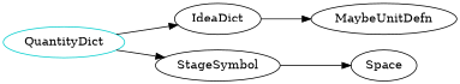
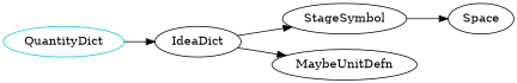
  digraph {
    rankdir=LR
    n1 [color=cyan3 label=QuantityDict shape=oval]
    IdeaDict
    StageSymbol
    MaybeUnitDefn
    Space
    n1 -> IdeaDict
-   n1 -> StageSymbol
+   IdeaDict -> StageSymbol
    IdeaDict -> MaybeUnitDefn
    StageSymbol -> Space
  }
